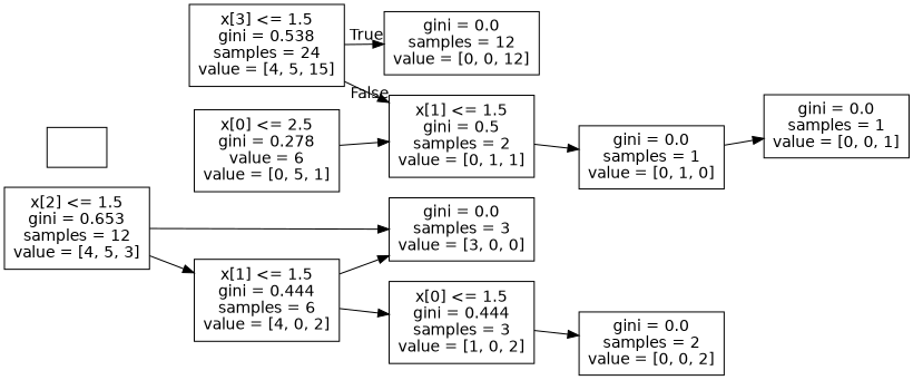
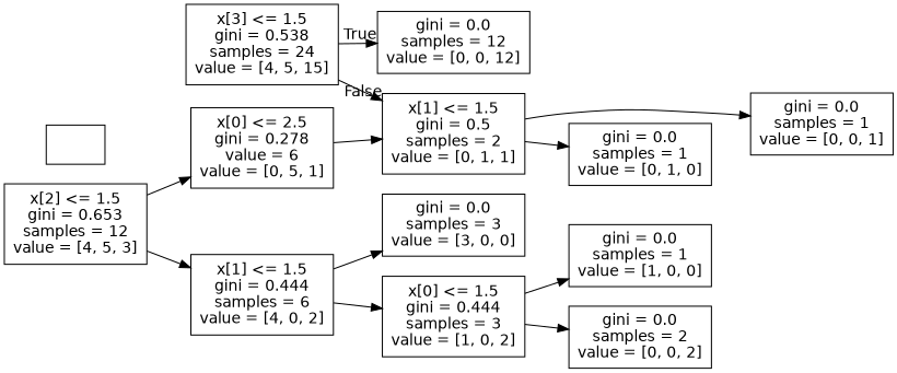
  digraph {
    rankdir=LR
    node [fontname=helvetica shape=box]
    edge [fontname=helvetica]
    n1 [height=1.0278 label="x[3] <= 1.5\ngini = 0.538\nsamples = 24\nvalue = [4, 5, 15]" width=1.6701]
    n2 [height=0.79861 label="gini = 0.0\nsamples = 12\nvalue = [0, 0, 12]" width=1.6701]
    n3 [height=1.0278 label="x[1] <= 1.5\ngini = 0.5\nsamples = 2\nvalue = [0, 1, 1]" width=1.5556]
    n4 [height=1.0278 label="x[2] <= 1.5\ngini = 0.653\nsamples = 12\nvalue = [4, 5, 3]" width=1.5556]
    n5 [height=1.0278 label="x[0] <= 2.5\ngini = 0.278\nvalue = 6\nvalue = [0, 5, 1]" width=1.5556]
    n6 [height=1.0278 label="x[1] <= 1.5\ngini = 0.444\nsamples = 6\nvalue = [4, 0, 2]" width=1.5556]
    n7 [height=0.79861 label="gini = 0.0\nsamples = 3\nvalue = [3, 0, 0]" width=1.5556]
    n8 [height=1.0278 label="x[0] <= 1.5\ngini = 0.444\nsamples = 3\nvalue = [1, 0, 2]" width=1.5556]
    n9 [height=0.79861 label="gini = 0.0\nsamples = 1\nvalue = [0, 0, 1]" width=1.5556]
    n10 [height=0.79861 label="gini = 0.0\nsamples = 1\nvalue = [0, 1, 0]" width=1.5556]
+   n11 [height=0.79861 label="gini = 0.0\nsamples = 1\nvalue = [1, 0, 0]" width=1.5556]
    n12 [height=0.79861 label="gini = 0.0\nsamples = 2\nvalue = [0, 0, 2]" width=1.5556]
    "\n" [height=0.5 width=0.75]
    n1 -> n2 [headlabel=True labelangle=45 labeldistance=2.5]
    n1 -> n3 [headlabel=False labelangle=-45 labeldistance=2.5]
-   n10 -> n9
+   n3 -> n9
    n3 -> n10
-   n4 -> n7
+   n4 -> n5
    n4 -> n6
    n5 -> n3
    n6 -> n7
    n6 -> n8
+   n8 -> n11
    n8 -> n12
  }
